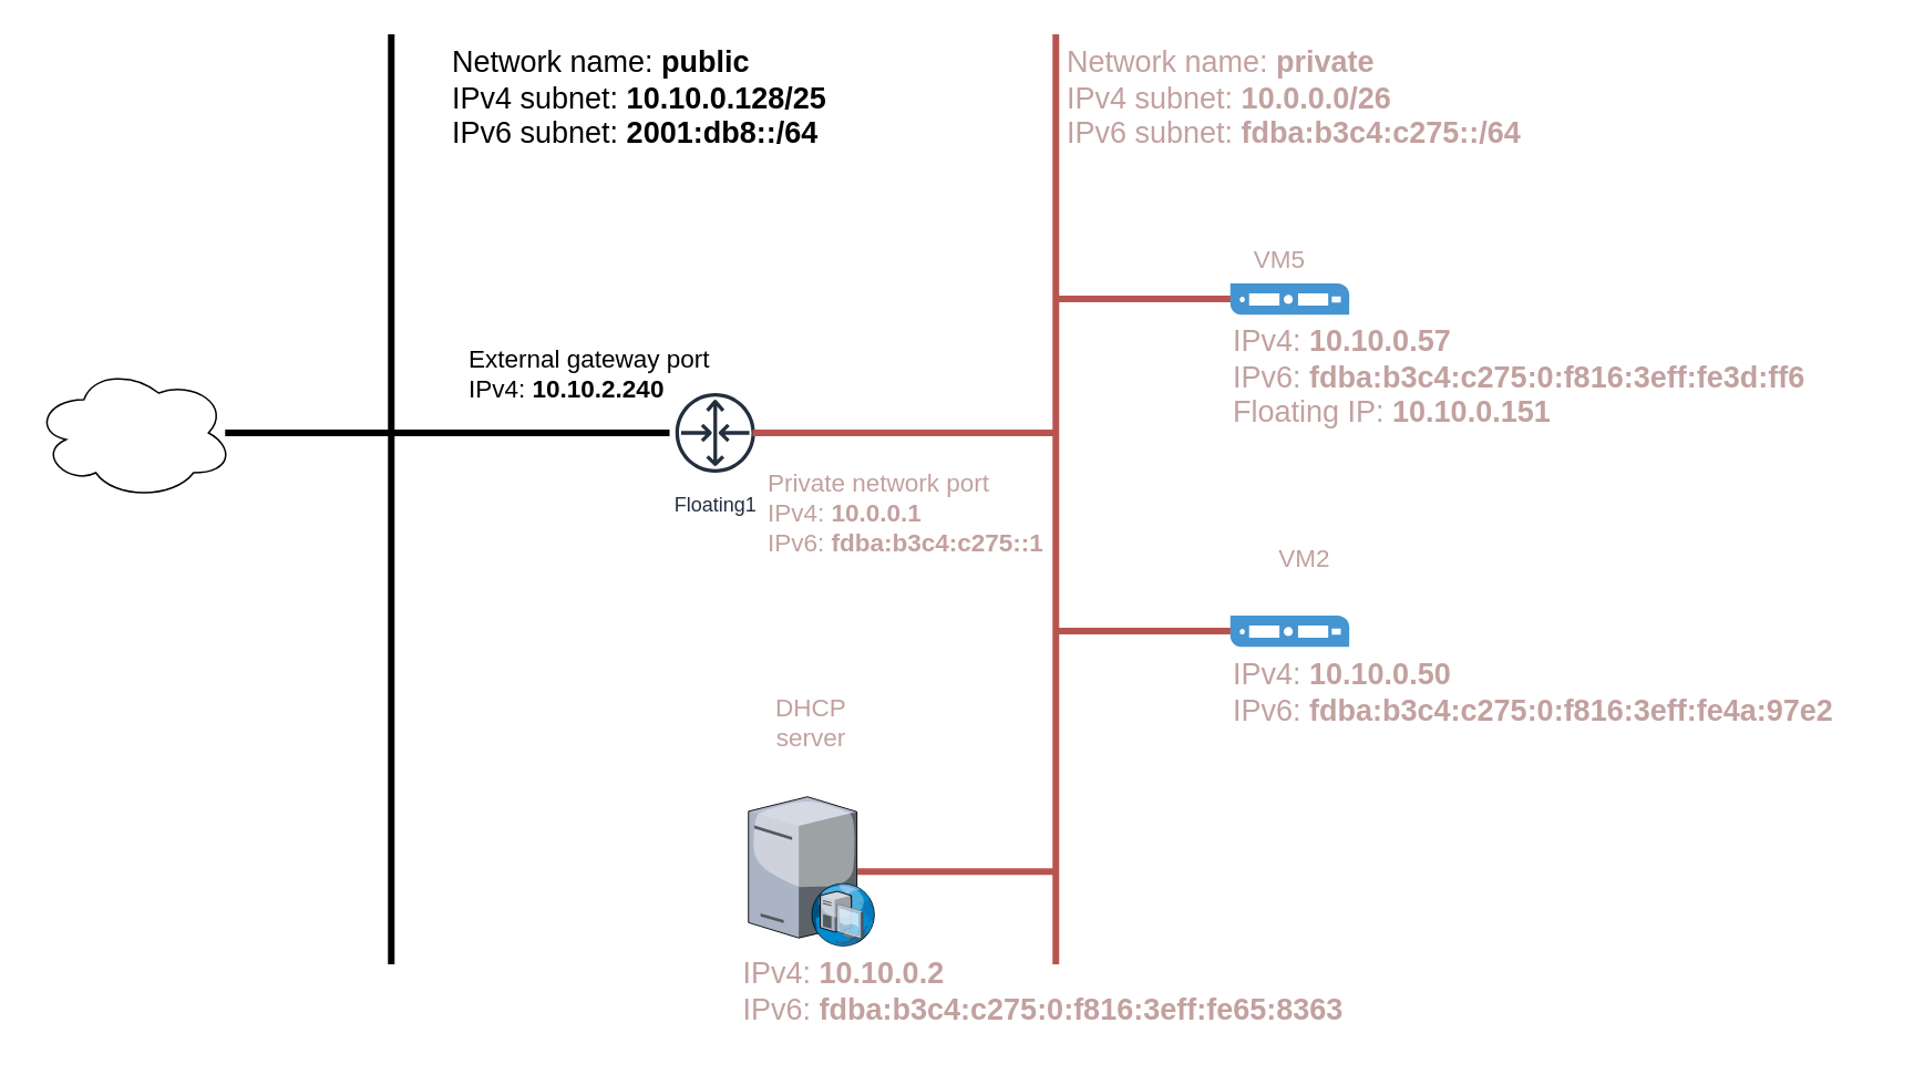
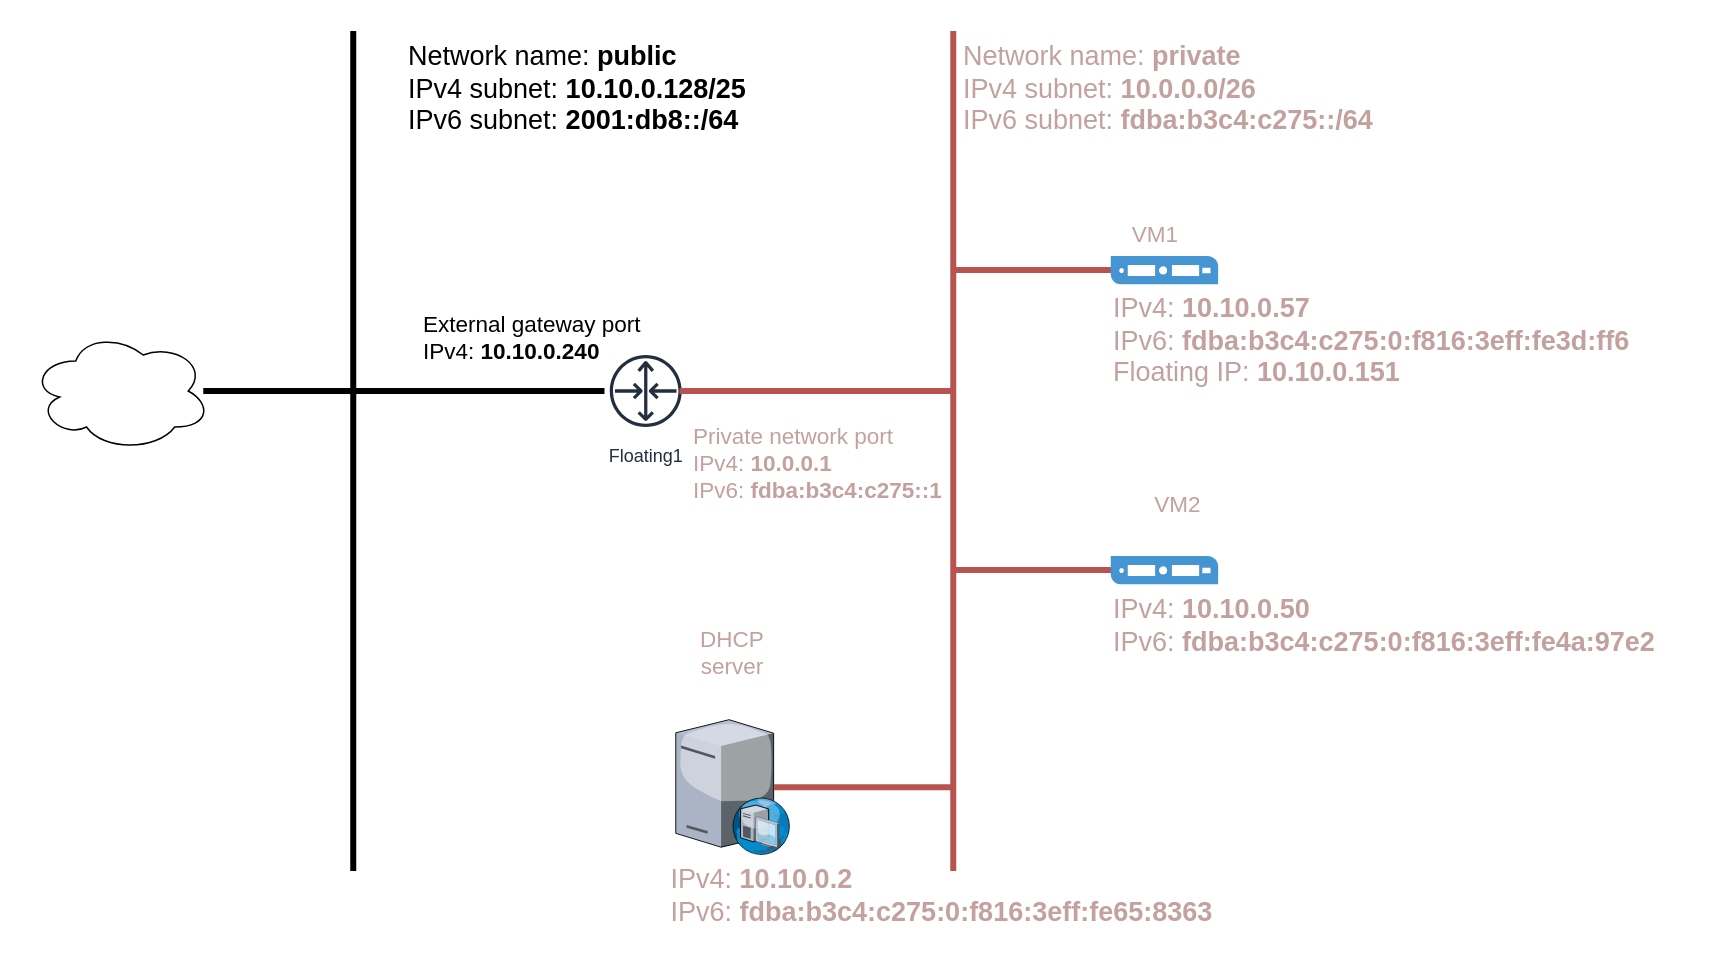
  <mxCell id="0" />
  <mxCell id="1" parent="0" />
  <mxCell id="2" value="" style="line;strokeWidth=4;direction=south;html=1;perimeter=backbonePerimeter;points=[];outlineConnect=0;" vertex="1" parent="1"><mxGeometry x="230" y="20" width="10" height="560" as="geometry" /></mxCell>
  <mxCell id="3" value="" style="line;strokeWidth=4;direction=south;html=1;perimeter=backbonePerimeter;points=[];outlineConnect=0;fillColor=#f8cecc;strokeColor=#b85450;" vertex="1" parent="1"><mxGeometry x="630" y="20" width="10" height="560" as="geometry" /></mxCell>
  <mxCell id="4" value="" style="ellipse;shape=cloud;whiteSpace=wrap;html=1;" vertex="1" parent="1"><mxGeometry y="220" width="120" height="80" as="geometry" x="20" /></mxCell>
  <mxCell id="5" value="&lt;div style=&quot;font-size: 18px&quot;&gt;&lt;font style=&quot;font-size: 18px&quot;&gt;Network name: &lt;b&gt;public&lt;/b&gt;&lt;/font&gt;&lt;/div&gt;&lt;div style=&quot;font-size: 18px&quot;&gt;&lt;font style=&quot;font-size: 18px&quot;&gt;IPv4 subnet: &lt;b&gt;10.10.0.128/25&lt;/b&gt;&lt;/font&gt;&lt;/div&gt;&lt;div style=&quot;font-size: 18px&quot;&gt;&lt;font style=&quot;font-size: 18px&quot;&gt;IPv6 subnet: &lt;b&gt;2001:db8::/64&lt;/b&gt;&lt;br&gt;&lt;/font&gt;&lt;/div&gt;&lt;div style=&quot;font-size: 18px&quot;&gt;&lt;font style=&quot;font-size: 18px&quot;&gt;&lt;br&gt;&lt;/font&gt;&lt;/div&gt;" style="text;html=1;strokeColor=none;fillColor=none;align=left;verticalAlign=top;whiteSpace=wrap;rounded=0;" vertex="1" parent="1"><mxGeometry x="270" y="20" width="240" height="80" as="geometry" /></mxCell>
  <mxCell id="6" value="&lt;div style=&quot;font-size: 18px&quot;&gt;&lt;font style=&quot;font-size: 18px&quot; color=&quot;#C2A19F&quot;&gt;Network name: &lt;b&gt;private&lt;/b&gt;&lt;/font&gt;&lt;/div&gt;&lt;div style=&quot;font-size: 18px&quot;&gt;&lt;font style=&quot;font-size: 18px&quot; color=&quot;#C2A19F&quot;&gt;IPv4 subnet: &lt;b&gt;10.0.0.0/26&lt;/b&gt;&lt;/font&gt;&lt;/div&gt;&lt;div style=&quot;font-size: 18px&quot;&gt;&lt;font style=&quot;font-size: 18px&quot; color=&quot;#C2A19F&quot;&gt;IPv6 subnet: &lt;b&gt;fdba:b3c4:c275::/64&lt;/b&gt;&lt;br&gt;&lt;/font&gt;&lt;/div&gt;&lt;div style=&quot;font-size: 18px&quot;&gt;&lt;font style=&quot;font-size: 18px&quot; color=&quot;#C2A19F&quot;&gt;&lt;br&gt;&lt;/font&gt;&lt;/div&gt;" style="text;html=1;strokeColor=none;fillColor=none;align=left;verticalAlign=top;whiteSpace=wrap;rounded=0;" vertex="1" parent="1"><mxGeometry x="640" y="20" width="360" height="80" as="geometry" /></mxCell>
  <mxCell id="7" value="Floating1" style="sketch=0;outlineConnect=0;fontColor=#232F3E;gradientColor=none;strokeColor=#232F3E;fillColor=#ffffff;dashed=0;verticalLabelPosition=bottom;verticalAlign=top;align=center;html=1;fontSize=12;fontStyle=0;aspect=fixed;shape=mxgraph.aws4.resourceIcon;resIcon=mxgraph.aws4.router;" vertex="1" parent="1"><mxGeometry x="400" y="230" width="60" height="60" as="geometry" /></mxCell>
- <mxCell id="8" value="&lt;div style=&quot;font-size: 15px&quot;&gt;&lt;font style=&quot;font-size: 15px&quot;&gt;External gateway port&lt;br&gt;&lt;/font&gt;&lt;/div&gt;&lt;div style=&quot;font-size: 15px&quot;&gt;&lt;font style=&quot;font-size: 15px&quot;&gt;IPv4: &lt;b&gt;10.10.2.240&lt;/b&gt;&lt;/font&gt;&lt;/div&gt;&lt;div style=&quot;font-size: 15px&quot;&gt;&lt;font style=&quot;font-size: 15px&quot;&gt;&lt;br&gt;&lt;/font&gt;&lt;/div&gt;" style="text;html=1;strokeColor=none;fillColor=none;align=left;verticalAlign=top;whiteSpace=wrap;rounded=0;" vertex="1" parent="1"><mxGeometry x="280" y="200" width="150" height="60" as="geometry" /></mxCell>
+ <mxCell id="8" value="&lt;div style=&quot;font-size: 15px&quot;&gt;&lt;font style=&quot;font-size: 15px&quot;&gt;External gateway port&lt;br&gt;&lt;/font&gt;&lt;/div&gt;&lt;div style=&quot;font-size: 15px&quot;&gt;&lt;font style=&quot;font-size: 15px&quot;&gt;IPv4: &lt;b&gt;10.10.0.240&lt;/b&gt;&lt;/font&gt;&lt;/div&gt;&lt;div style=&quot;font-size: 15px&quot;&gt;&lt;font style=&quot;font-size: 15px&quot;&gt;&lt;br&gt;&lt;/font&gt;&lt;/div&gt;" style="text;html=1;strokeColor=none;fillColor=none;align=left;verticalAlign=top;whiteSpace=wrap;rounded=0;" vertex="1" parent="1"><mxGeometry x="280" y="200" width="150" height="60" as="geometry" /></mxCell>
  <mxCell id="9" value="&lt;div style=&quot;font-size: 15px&quot;&gt;&lt;font style=&quot;font-size: 15px&quot; color=&quot;#C2A19F&quot;&gt;Private network port&lt;b&gt;&lt;br&gt;&lt;/b&gt;&lt;/font&gt;&lt;/div&gt;&lt;div style=&quot;font-size: 15px&quot;&gt;&lt;font style=&quot;font-size: 15px&quot; color=&quot;#C2A19F&quot;&gt;IPv4: &lt;b&gt;10.0.0.1&lt;/b&gt;&lt;/font&gt;&lt;/div&gt;&lt;div style=&quot;font-size: 15px&quot;&gt;&lt;font style=&quot;font-size: 15px&quot; color=&quot;#C2A19F&quot;&gt;IPv6: &lt;b&gt;fdba:b3c4:c275::1&lt;/b&gt;&lt;br&gt;&lt;/font&gt;&lt;/div&gt;&lt;div style=&quot;font-size: 15px&quot;&gt;&lt;font style=&quot;font-size: 15px&quot; color=&quot;#C2A19F&quot;&gt;&lt;br&gt;&lt;/font&gt;&lt;/div&gt;" style="text;html=1;strokeColor=none;fillColor=none;align=left;verticalAlign=top;whiteSpace=wrap;rounded=0;" vertex="1" parent="1"><mxGeometry x="460" y="275" width="170" height="70" as="geometry" /></mxCell>
  <mxCell id="10" value="" style="line;strokeWidth=4;direction=south;html=1;perimeter=backbonePerimeter;points=[];outlineConnect=0;fillColor=#f8cecc;strokeColor=#b85450;rotation=90;" vertex="1" parent="1"><mxGeometry x="538.75" y="168.75" width="10" height="182.5" as="geometry" /></mxCell>
  <mxCell id="11" value="" style="line;strokeWidth=4;direction=south;html=1;perimeter=backbonePerimeter;points=[];outlineConnect=0;rotation=90;" vertex="1" parent="1"><mxGeometry x="313.75" y="176.25" width="10" height="167.5" as="geometry" /></mxCell>
  <mxCell id="12" value="" style="line;strokeWidth=4;direction=south;html=1;perimeter=backbonePerimeter;points=[];outlineConnect=0;fillColor=#f8cecc;strokeColor=#b85450;rotation=90;" vertex="1" parent="1"><mxGeometry x="684.08" y="324.07" width="10" height="110.65" as="geometry" /></mxCell>
  <mxCell id="13" value="" style="line;strokeWidth=4;direction=south;html=1;perimeter=backbonePerimeter;points=[];outlineConnect=0;rotation=90;" vertex="1" parent="1"><mxGeometry x="181.88" y="208.13" width="10" height="103.75" as="geometry" /></mxCell>
  <mxCell id="14" value="" style="line;strokeWidth=4;direction=south;html=1;perimeter=backbonePerimeter;points=[];outlineConnect=0;fillColor=#f8cecc;strokeColor=#b85450;rotation=90;" vertex="1" parent="1"><mxGeometry x="684.08" y="124.07" width="10" height="110.65" as="geometry" /></mxCell>
  <mxCell id="15" value="" style="pointerEvents=1;shadow=0;dashed=0;html=1;strokeColor=none;fillColor=#4495D1;labelPosition=center;verticalLabelPosition=bottom;verticalAlign=top;align=center;outlineConnect=0;shape=mxgraph.veeam.server;fontSize=18;fontColor=#C2A19F;" vertex="1" parent="1"><mxGeometry x="740" y="169.99" width="71.6" height="18.8" as="geometry" /></mxCell>
  <mxCell id="16" value="" style="pointerEvents=1;shadow=0;dashed=0;html=1;strokeColor=none;fillColor=#4495D1;labelPosition=center;verticalLabelPosition=bottom;verticalAlign=top;align=center;outlineConnect=0;shape=mxgraph.veeam.server;fontSize=18;fontColor=#C2A19F;" vertex="1" parent="1"><mxGeometry x="740" y="370" width="71.6" height="18.8" as="geometry" /></mxCell>
- <mxCell id="17" value="&lt;font color=&quot;#C2A19F&quot;&gt;VM5&lt;/font&gt;" style="text;html=1;strokeColor=none;fillColor=none;align=center;verticalAlign=middle;whiteSpace=wrap;rounded=0;fontSize=15;fontColor=#000000;" vertex="1" parent="1"><mxGeometry x="740" y="140" width="60" height="30" as="geometry" /></mxCell>
+ <mxCell id="17" value="&lt;font color=&quot;#C2A19F&quot;&gt;VM1&lt;/font&gt;" style="text;html=1;strokeColor=none;fillColor=none;align=center;verticalAlign=middle;whiteSpace=wrap;rounded=0;fontSize=15;fontColor=#000000;" vertex="1" parent="1"><mxGeometry x="740" y="140" width="60" height="30" as="geometry" /></mxCell>
  <mxCell id="18" value="&lt;font color=&quot;#C2A19F&quot;&gt;VM2&lt;/font&gt;" style="text;html=1;strokeColor=none;fillColor=none;align=center;verticalAlign=middle;whiteSpace=wrap;rounded=0;fontSize=15;fontColor=#000000;" vertex="1" parent="1"><mxGeometry x="755" y="320" width="60" height="30" as="geometry" /></mxCell>
  <mxCell id="19" value="&lt;div style=&quot;font-size: 18px&quot;&gt;&lt;font style=&quot;font-size: 18px&quot; color=&quot;#C2A19F&quot;&gt;IPv4: &lt;b&gt;10.10.0.57&lt;/b&gt;&lt;/font&gt;&lt;/div&gt;&lt;div style=&quot;font-size: 18px&quot;&gt;&lt;font style=&quot;font-size: 18px&quot; color=&quot;#C2A19F&quot;&gt;IPv6: &lt;b&gt;fdba:b3c4:c275:0:f816:3eff:fe3d:ff6&lt;/b&gt;&lt;br&gt;&lt;/font&gt;&lt;/div&gt;&lt;div style=&quot;font-size: 18px&quot;&gt;&lt;font style=&quot;font-size: 18px&quot; color=&quot;#C2A19F&quot;&gt;Floating IP: &lt;b&gt;10.10.0.151&lt;/b&gt;&lt;br&gt;&lt;/font&gt;&lt;/div&gt;" style="text;html=1;strokeColor=none;fillColor=none;align=left;verticalAlign=top;whiteSpace=wrap;rounded=0;" vertex="1" parent="1"><mxGeometry x="740" y="187.79" width="390" height="80" as="geometry" /></mxCell>
  <mxCell id="20" value="&lt;div style=&quot;font-size: 18px&quot;&gt;&lt;font style=&quot;font-size: 18px&quot; color=&quot;#C2A19F&quot;&gt;IPv4: &lt;b&gt;10.10.0.50&lt;/b&gt;&lt;/font&gt;&lt;/div&gt;&lt;div style=&quot;font-size: 18px&quot;&gt;&lt;font style=&quot;font-size: 18px&quot; color=&quot;#C2A19F&quot;&gt;IPv6: &lt;b&gt;fdba:b3c4:c275:0:f816:3eff:fe4a:97e2&lt;/b&gt;&lt;/font&gt;&lt;/div&gt;&lt;div style=&quot;font-size: 18px&quot;&gt;&lt;font style=&quot;font-size: 18px&quot; color=&quot;#C2A19F&quot;&gt;&lt;br&gt;&lt;/font&gt;&lt;/div&gt;" style="text;html=1;strokeColor=none;fillColor=none;align=left;verticalAlign=top;whiteSpace=wrap;rounded=0;" vertex="1" parent="1"><mxGeometry x="740" y="388.8" width="390" height="61.2" as="geometry" /></mxCell>
  <mxCell id="21" value="" style="verticalLabelPosition=bottom;sketch=0;aspect=fixed;html=1;verticalAlign=top;strokeColor=none;align=center;outlineConnect=0;shape=mxgraph.citrix.dhcp_server;fontSize=15;fontColor=#000000;" vertex="1" parent="1"><mxGeometry x="450" y="479.13" width="76" height="90" as="geometry" /></mxCell>
  <mxCell id="22" value="" style="line;strokeWidth=4;direction=south;html=1;perimeter=backbonePerimeter;points=[];outlineConnect=0;fillColor=#f8cecc;strokeColor=#b85450;rotation=90;" vertex="1" parent="1"><mxGeometry x="570" y="464.7" width="10" height="118.85" as="geometry" /></mxCell>
  <mxCell id="23" value="&lt;div&gt;&lt;font color=&quot;#C2A19F&quot;&gt;DHCP server&lt;/font&gt;&lt;/div&gt;" style="text;html=1;strokeColor=none;fillColor=none;align=center;verticalAlign=middle;whiteSpace=wrap;rounded=0;fontSize=15;fontColor=#000000;" vertex="1" parent="1"><mxGeometry x="443" y="419.13" width="90" height="30" as="geometry" /></mxCell>
  <mxCell id="24" value="&lt;div style=&quot;font-size: 18px&quot;&gt;&lt;font style=&quot;font-size: 18px&quot; color=&quot;#C2A19F&quot;&gt;IPv4: &lt;b&gt;10.10.0.2&lt;/b&gt;&lt;/font&gt;&lt;/div&gt;&lt;div style=&quot;font-size: 18px&quot;&gt;&lt;font style=&quot;font-size: 18px&quot; color=&quot;#C2A19F&quot;&gt;IPv6: &lt;b&gt;fdba:b3c4:c275:0:f816:3eff:fe65:8363&lt;/b&gt;&lt;/font&gt;&lt;/div&gt;&lt;div style=&quot;font-size: 18px&quot;&gt;&lt;font style=&quot;font-size: 18px&quot; color=&quot;#C2A19F&quot;&gt;&lt;br&gt;&lt;/font&gt;&lt;/div&gt;" style="text;html=1;strokeColor=none;fillColor=none;align=left;verticalAlign=top;whiteSpace=wrap;rounded=0;" vertex="1" parent="1"><mxGeometry x="445" y="569.13" width="390" height="61.2" as="geometry" /></mxCell>
